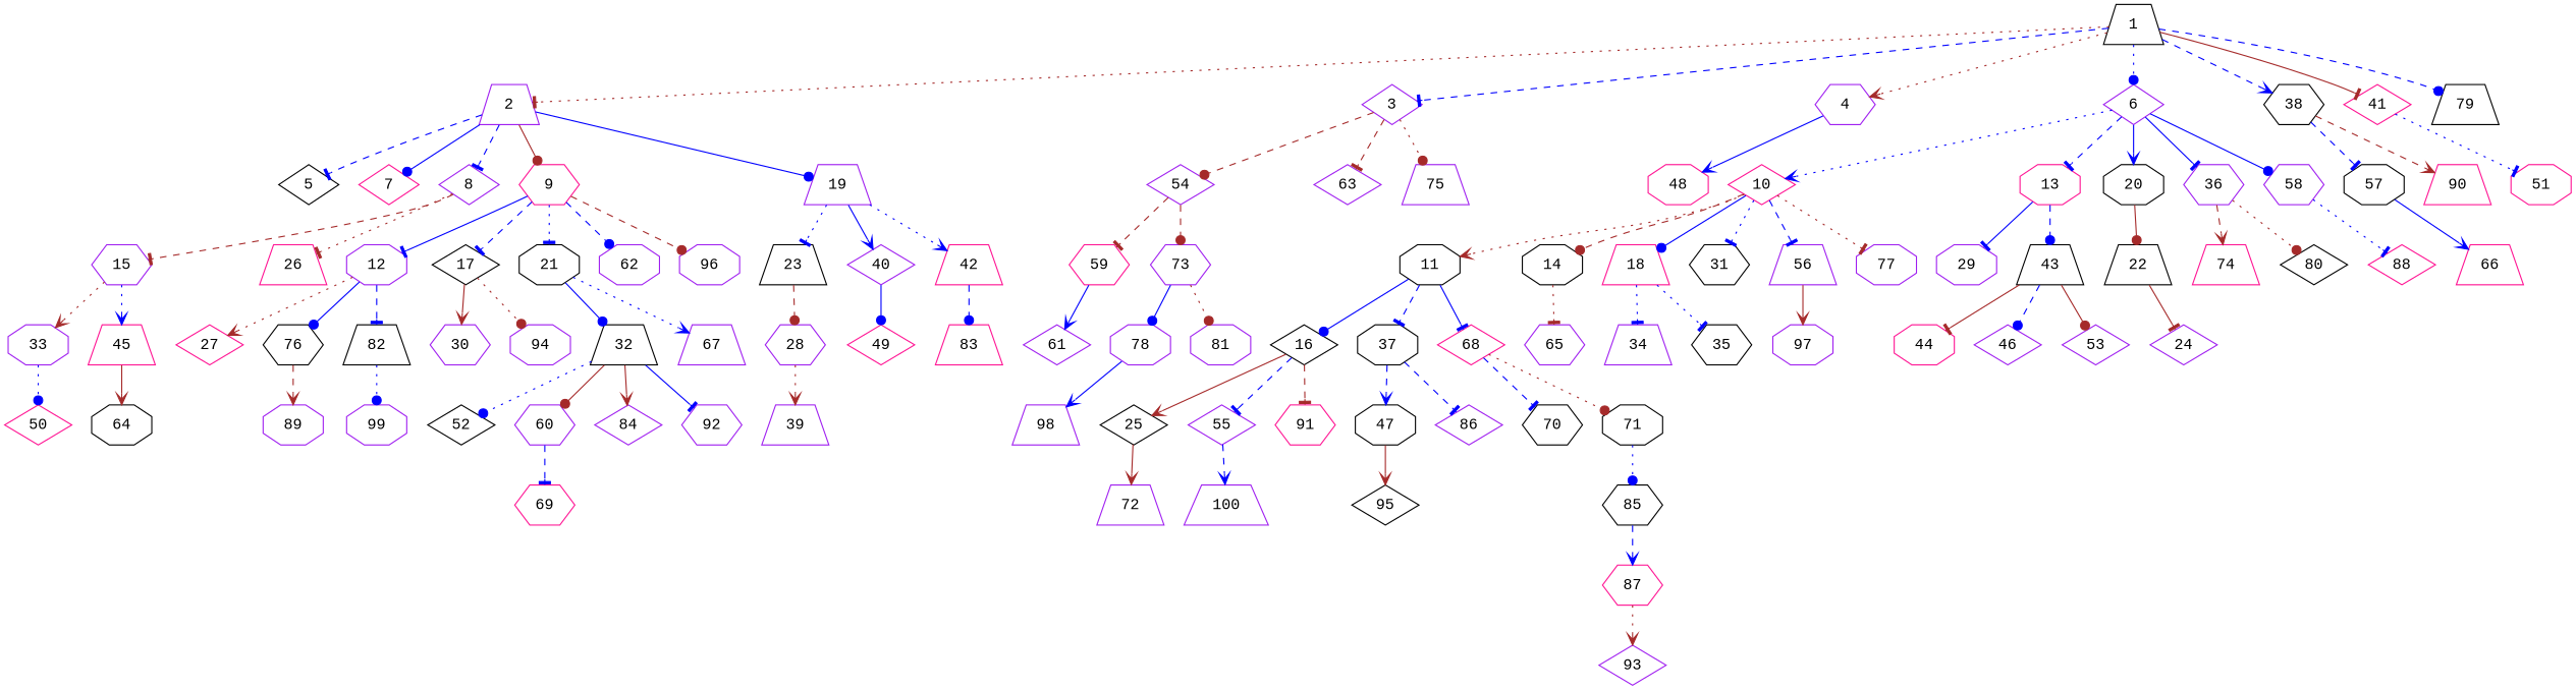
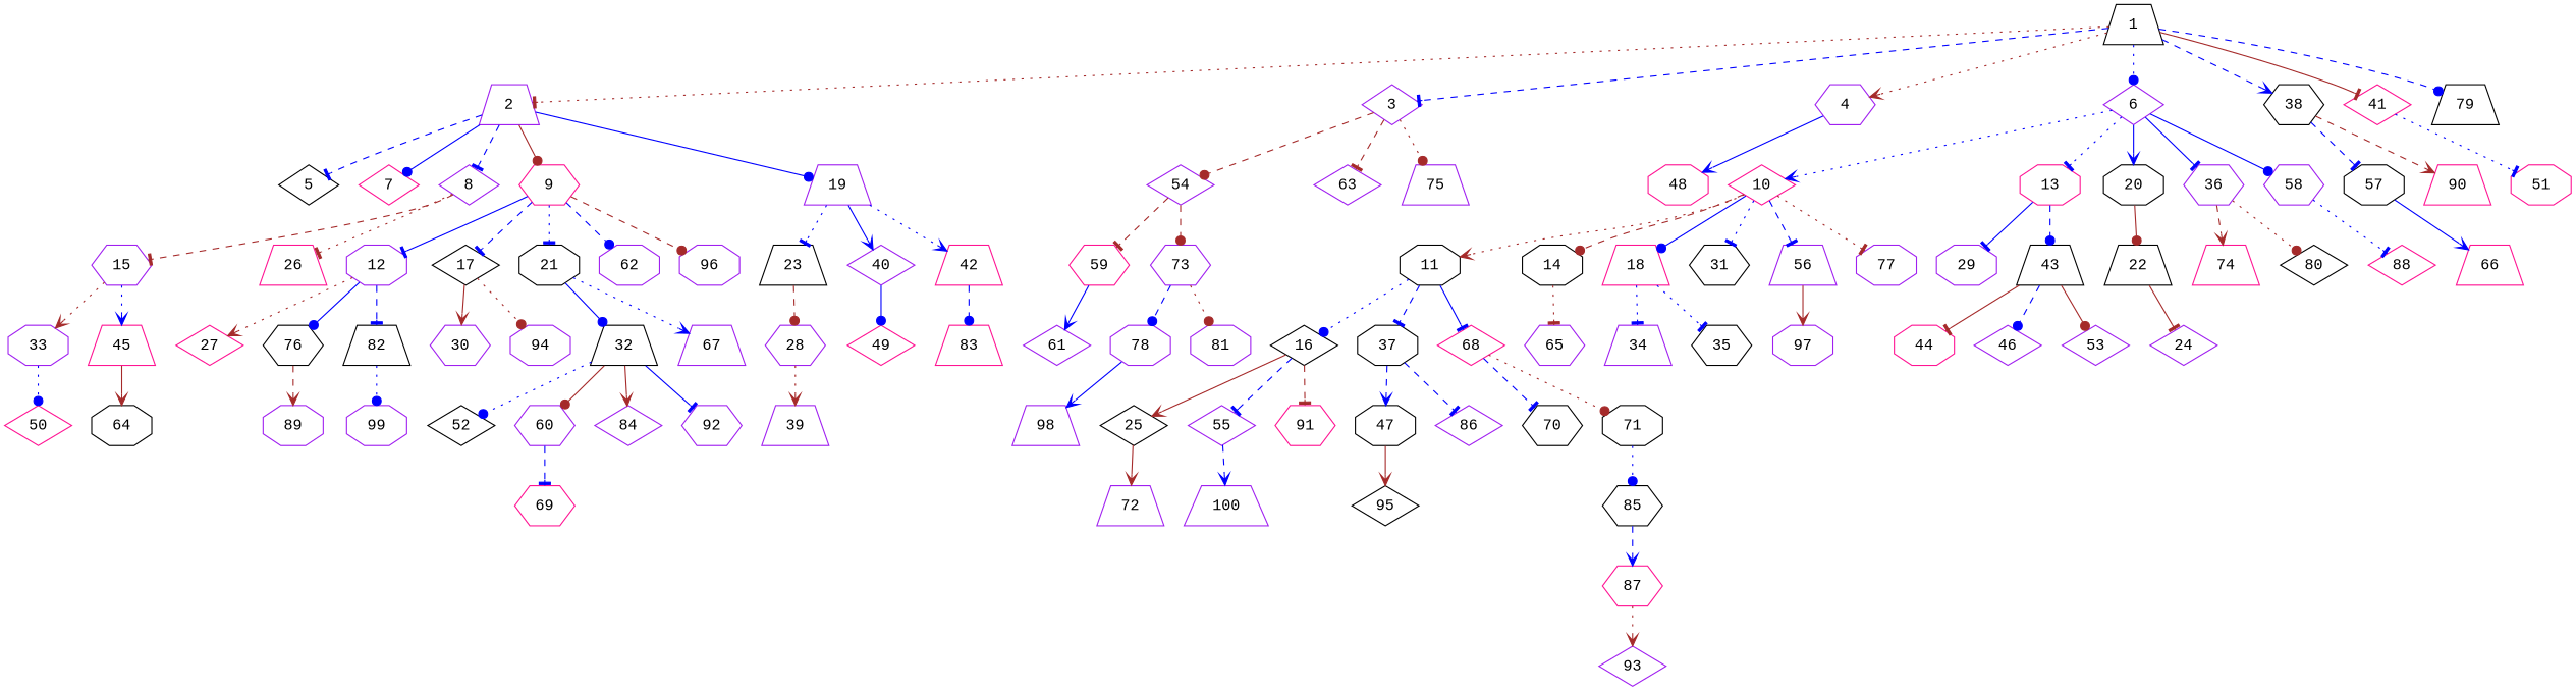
  digraph {
    fontname="Liberation Mono"
    node [color=purple fontname="Liberation Mono" shape=diamond]
    edge [arrowhead=tee color=blue fontname="Liberation Mono" style=dashed]
    1 [color=black shape=trapezium]
    2 [shape=trapezium]
    3
    4 [shape=hexagon]
    6
    38 [color=black shape=hexagon]
    41 [color=deeppink]
    79 [color=black shape=trapezium]
    5 [color=black]
    7 [color=deeppink]
    8
    9 [color=deeppink shape=hexagon]
    19 [shape=trapezium]
    54
    63
    75 [shape=trapezium]
    48 [color=deeppink shape=octagon]
    10 [color=deeppink]
    13 [color=deeppink shape=octagon]
    20 [color=black shape=octagon]
    36 [shape=hexagon]
    58 [shape=hexagon]
    57 [color=black shape=octagon]
    90 [color=deeppink shape=trapezium]
    51 [color=deeppink shape=octagon]
    15 [shape=hexagon]
    26 [color=deeppink shape=trapezium]
    12 [shape=octagon]
    17 [color=black]
    21 [color=black shape=octagon]
    62 [shape=octagon]
    96 [shape=octagon]
    23 [color=black shape=trapezium]
    40
    42 [color=deeppink shape=trapezium]
    59 [color=deeppink shape=hexagon]
    73 [shape=hexagon]
    11 [color=black shape=octagon]
    14 [color=black shape=octagon]
    18 [color=deeppink shape=trapezium]
    31 [color=black shape=hexagon]
    56 [shape=trapezium]
    77 [shape=octagon]
    29 [shape=octagon]
    43 [color=black shape=trapezium]
    22 [color=black shape=trapezium]
    74 [color=deeppink shape=trapezium]
    80 [color=black]
    88 [color=deeppink]
    33 [shape=octagon]
    45 [color=deeppink shape=trapezium]
    27 [color=deeppink]
    76 [color=black shape=hexagon]
    82 [color=black shape=trapezium]
    30 [shape=hexagon]
    94 [shape=octagon]
    32 [color=black shape=trapezium]
    67 [shape=trapezium]
    16 [color=black]
    37 [color=black shape=octagon]
    68 [color=deeppink]
    65 [shape=hexagon]
    34 [shape=trapezium]
    35 [color=black shape=hexagon]
    97 [shape=octagon]
    25 [color=black]
    55
    91 [color=deeppink shape=hexagon]
    47 [color=black shape=octagon]
    86
    70 [color=black shape=hexagon]
    71 [color=black shape=octagon]
    89 [shape=octagon]
    99 [shape=octagon]
    44 [color=deeppink shape=octagon]
    46
    53
    50 [color=deeppink]
    64 [color=black shape=octagon]
    72 [shape=trapezium]
    100 [shape=trapezium]
    28 [shape=hexagon]
    49 [color=deeppink]
    83 [color=deeppink shape=trapezium]
    24
    52 [color=black]
    60 [shape=hexagon]
    84
    92 [shape=hexagon]
    39 [shape=trapezium]
    69 [color=deeppink shape=hexagon]
    95 [color=black]
    66 [color=deeppink shape=trapezium]
    61
    78 [shape=octagon]
    81 [shape=octagon]
    85 [color=black shape=hexagon]
    87 [color=deeppink shape=hexagon]
    98 [shape=trapezium]
    93
    1 -> 2 [color=brown style=dotted]
    1 -> 3
    1 -> 4 [arrowhead=vee color=brown style=dotted]
    1 -> 6 [arrowhead=dot style=dotted]
    1 -> 38 [arrowhead=vee]
    1 -> 41 [color=brown style=solid]
    1 -> 79 [arrowhead=dot]
    2 -> 5
    2 -> 7 [arrowhead=dot style=solid]
    2 -> 8
    2 -> 9 [arrowhead=dot color=brown style=solid]
    2 -> 19 [arrowhead=dot style=solid]
    3 -> 54 [arrowhead=dot color=brown]
    3 -> 63 [color=brown]
    3 -> 75 [arrowhead=dot color=brown style=dotted]
    4 -> 48 [arrowhead=vee style=solid]
    6 -> 10 [arrowhead=vee style=dotted]
-   6 -> 13
+   6 -> 13 [style=dotted]
    6 -> 20 [arrowhead=vee style=solid]
    6 -> 36 [style=solid]
    6 -> 58 [arrowhead=dot style=solid]
    38 -> 57
    38 -> 90 [arrowhead=vee color=brown]
    41 -> 51 [style=dotted]
    8 -> 15 [color=brown]
    8 -> 26 [color=brown style=dotted]
    9 -> 12 [style=solid]
    9 -> 17
    9 -> 21 [style=dotted]
    9 -> 62 [arrowhead=dot]
    9 -> 96 [arrowhead=dot color=brown]
    19 -> 23 [style=dotted]
    19 -> 40 [arrowhead=vee style=solid]
    19 -> 42 [arrowhead=vee style=dotted]
    54 -> 59 [color=brown]
    54 -> 73 [arrowhead=dot color=brown]
    10 -> 11 [arrowhead=vee color=brown style=dotted]
    10 -> 14 [arrowhead=dot color=brown]
    10 -> 18 [arrowhead=dot style=solid]
    10 -> 31 [style=dotted]
    10 -> 56
    10 -> 77 [color=brown style=dotted]
    13 -> 29 [style=solid]
    13 -> 43 [arrowhead=dot]
    20 -> 22 [arrowhead=dot color=brown style=solid]
    36 -> 74 [arrowhead=vee color=brown]
    36 -> 80 [arrowhead=dot color=brown style=dotted]
    58 -> 88 [style=dotted]
    57 -> 66 [arrowhead=vee style=solid]
    15 -> 33 [arrowhead=vee color=brown style=dotted]
    15 -> 45 [arrowhead=vee style=dotted]
    12 -> 27 [arrowhead=vee color=brown style=dotted]
    12 -> 76 [arrowhead=dot style=solid]
    12 -> 82
    17 -> 30 [arrowhead=vee color=brown style=solid]
    17 -> 94 [arrowhead=dot color=brown style=dotted]
    21 -> 32 [arrowhead=dot style=solid]
    21 -> 67 [arrowhead=vee style=dotted]
    23 -> 28 [arrowhead=dot color=brown]
    40 -> 49 [arrowhead=dot style=solid]
    42 -> 83 [arrowhead=dot]
    59 -> 61 [arrowhead=vee style=solid]
-   73 -> 78 [arrowhead=dot style=solid]
+   73 -> 78 [arrowhead=dot]
    73 -> 81 [arrowhead=dot color=brown style=dotted]
-   11 -> 16 [arrowhead=dot style=solid]
+   11 -> 16 [arrowhead=dot style=dotted]
    11 -> 37
    11 -> 68 [style=solid]
    14 -> 65 [color=brown style=dotted]
    18 -> 34 [style=dotted]
    18 -> 35 [style=dotted]
    56 -> 97 [arrowhead=vee color=brown style=solid]
    43 -> 44 [color=brown style=solid]
    43 -> 46 [arrowhead=dot]
    43 -> 53 [arrowhead=dot color=brown style=solid]
    22 -> 24 [color=brown style=solid]
    33 -> 50 [arrowhead=dot style=dotted]
    45 -> 64 [arrowhead=vee color=brown style=solid]
    76 -> 89 [arrowhead=vee color=brown]
    82 -> 99 [arrowhead=dot style=dotted]
    32 -> 52 [arrowhead=dot style=dotted]
    32 -> 60 [arrowhead=dot color=brown style=solid]
    32 -> 84 [arrowhead=vee color=brown style=solid]
    32 -> 92 [style=solid]
    16 -> 25 [arrowhead=vee color=brown style=solid]
    16 -> 55
    16 -> 91 [color=brown]
    37 -> 47 [arrowhead=vee]
    37 -> 86
    68 -> 70
    68 -> 71 [arrowhead=dot color=brown style=dotted]
    25 -> 72 [arrowhead=vee color=brown style=solid]
    55 -> 100 [arrowhead=vee]
    47 -> 95 [arrowhead=vee color=brown style=solid]
    71 -> 85 [arrowhead=dot style=dotted]
    28 -> 39 [arrowhead=vee color=brown style=dotted]
    60 -> 69
    78 -> 98 [arrowhead=vee style=solid]
    85 -> 87 [arrowhead=vee]
    87 -> 93 [arrowhead=vee color=brown style=dotted]
  }
